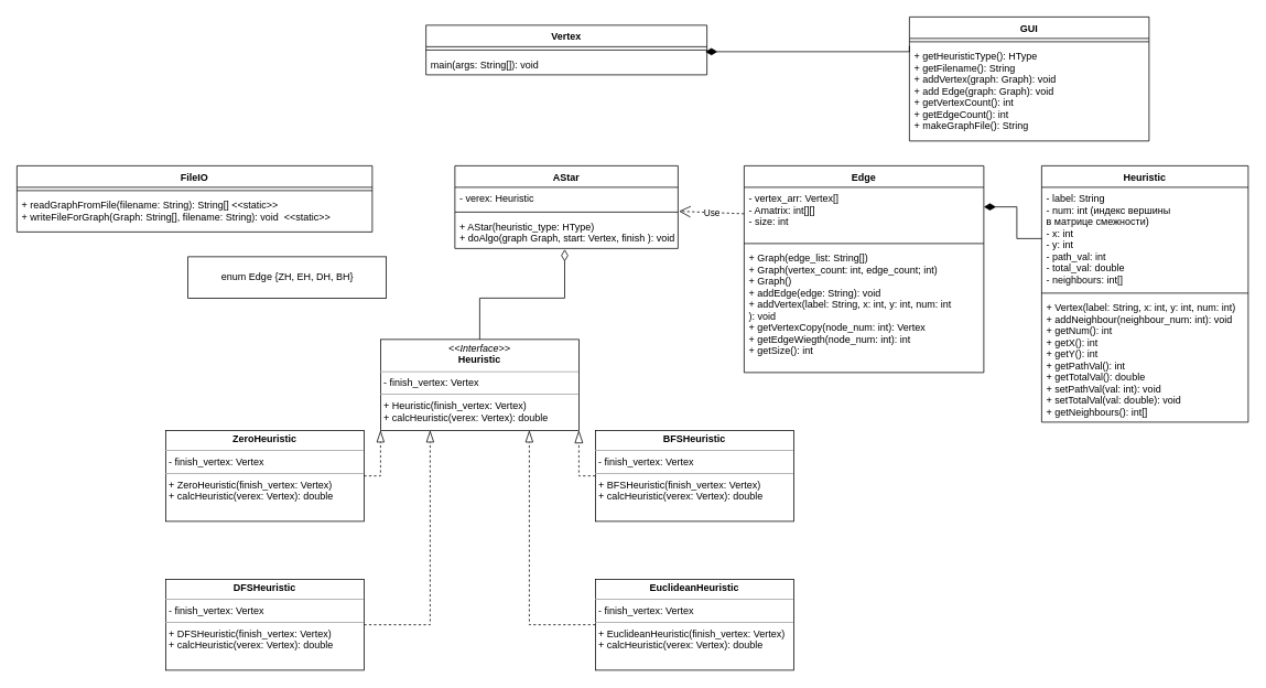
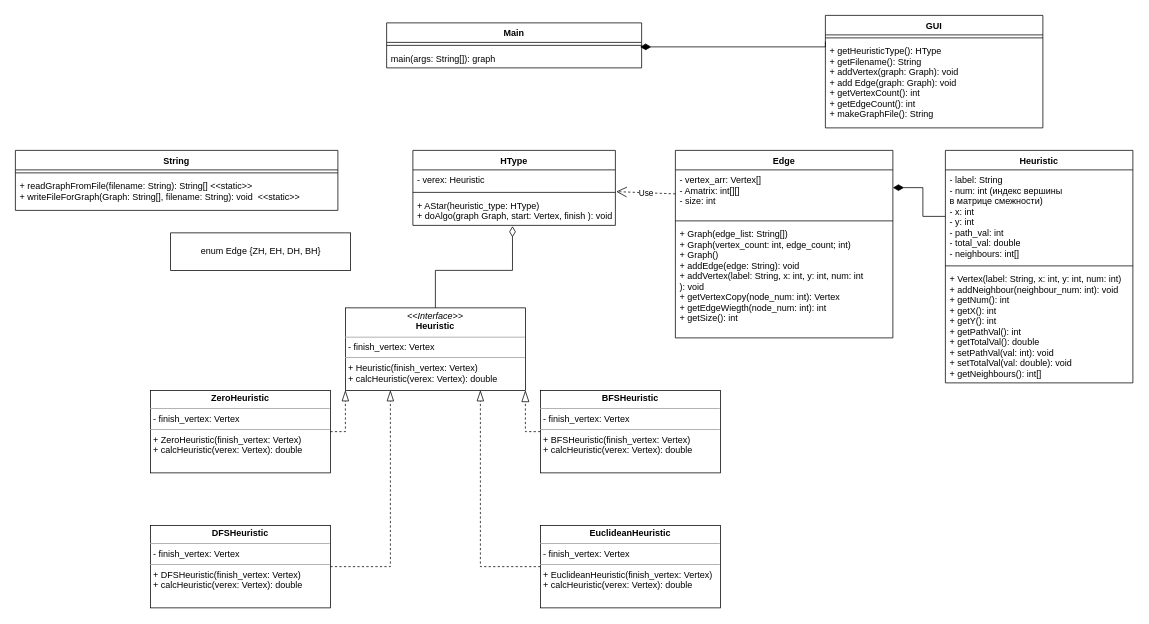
  <mxCell id="0" />
  <mxCell id="1" parent="0" />
  <mxCell id="2" value="Heuristic" style="swimlane;fontStyle=1;align=center;verticalAlign=top;childLayout=stackLayout;horizontal=1;startSize=26;horizontalStack=0;resizeParent=1;resizeParentMax=0;resizeLast=0;collapsible=1;marginBottom=0;" vertex="1" parent="1"><mxGeometry x="1260" y="200" width="250" height="310" as="geometry" /></mxCell>
  <mxCell id="3" value="- label: String&#10;- num: int (индекс вершины&#10;в матрице смежности)&#10;- x: int&#10;- y: int&#10;- path_val: int&#10;- total_val: double&#10;- neighbours: int[]" style="text;strokeColor=none;fillColor=none;align=left;verticalAlign=top;spacingLeft=4;spacingRight=4;overflow=hidden;rotatable=0;points=[[0,0.5],[1,0.5]];portConstraint=eastwest;" vertex="1" parent="2"><mxGeometry y="26" width="250" height="124" as="geometry" /></mxCell>
  <mxCell id="4" value="" style="line;strokeWidth=1;fillColor=none;align=left;verticalAlign=middle;spacingTop=-1;spacingLeft=3;spacingRight=3;rotatable=0;labelPosition=right;points=[];portConstraint=eastwest;" vertex="1" parent="2"><mxGeometry y="150" width="250" height="8" as="geometry" /></mxCell>
  <mxCell id="5" value="+ Vertex(label: String, x: int, y: int, num: int)&#10;+ addNeighbour(neighbour_num: int): void&#10;+ getNum(): int&#10;+ getX(): int&#10;+ getY(): int&#10;+ getPathVal(): int&#10;+ getTotalVal(): double&#10;+ setPathVal(val: int): void&#10;+ setTotalVal(val: double): void&#10;+ getNeighbours(): int[]" style="text;strokeColor=none;fillColor=none;align=left;verticalAlign=top;spacingLeft=4;spacingRight=4;overflow=hidden;rotatable=0;points=[[0,0.5],[1,0.5]];portConstraint=eastwest;" vertex="1" parent="2"><mxGeometry y="158" width="250" height="152" as="geometry" /></mxCell>
  <mxCell id="6" value="Edge" style="swimlane;fontStyle=1;align=center;verticalAlign=top;childLayout=stackLayout;horizontal=1;startSize=26;horizontalStack=0;resizeParent=1;resizeParentMax=0;resizeLast=0;collapsible=1;marginBottom=0;" vertex="1" parent="1"><mxGeometry x="900" y="200" width="290" height="250" as="geometry" /></mxCell>
  <mxCell id="7" value="- vertex_arr: Vertex[]&#10;- Amatrix: int[][]&#10;- size: int" style="text;strokeColor=none;fillColor=none;align=left;verticalAlign=top;spacingLeft=4;spacingRight=4;overflow=hidden;rotatable=0;points=[[0,0.5],[1,0.5]];portConstraint=eastwest;" vertex="1" parent="6"><mxGeometry y="26" width="290" height="64" as="geometry" /></mxCell>
  <mxCell id="8" value="" style="line;strokeWidth=1;fillColor=none;align=left;verticalAlign=middle;spacingTop=-1;spacingLeft=3;spacingRight=3;rotatable=0;labelPosition=right;points=[];portConstraint=eastwest;" vertex="1" parent="6"><mxGeometry y="90" width="290" height="8" as="geometry" /></mxCell>
  <mxCell id="9" value="+ Graph(edge_list: String[])&#10;+ Graph(vertex_count: int, edge_count; int)&#10;+ Graph()&#10;+ addEdge(edge: String): void&#10;+ addVertex(label: String, x: int, y: int, num: int&#10;): void&#10;+ getVertexCopy(node_num: int): Vertex&#10;+ getEdgeWiegth(node_num: int): int&#10;+ getSize(): int&#10;" style="text;strokeColor=none;fillColor=none;align=left;verticalAlign=top;spacingLeft=4;spacingRight=4;overflow=hidden;rotatable=0;points=[[0,0.5],[1,0.5]];portConstraint=eastwest;" vertex="1" parent="6"><mxGeometry y="98" width="290" height="152" as="geometry" /></mxCell>
- <mxCell id="10" value="AStar" style="swimlane;fontStyle=1;align=center;verticalAlign=top;childLayout=stackLayout;horizontal=1;startSize=26;horizontalStack=0;resizeParent=1;resizeParentMax=0;resizeLast=0;collapsible=1;marginBottom=0;" vertex="1" parent="1"><mxGeometry x="550" y="200" width="270" height="100" as="geometry" /></mxCell>
+ <mxCell id="10" value="HType" style="swimlane;fontStyle=1;align=center;verticalAlign=top;childLayout=stackLayout;horizontal=1;startSize=26;horizontalStack=0;resizeParent=1;resizeParentMax=0;resizeLast=0;collapsible=1;marginBottom=0;" vertex="1" parent="1"><mxGeometry x="550" y="200" width="270" height="100" as="geometry" /></mxCell>
  <mxCell id="11" value="- verex: Heuristic" style="text;strokeColor=none;fillColor=none;align=left;verticalAlign=top;spacingLeft=4;spacingRight=4;overflow=hidden;rotatable=0;points=[[0,0.5],[1,0.5]];portConstraint=eastwest;" vertex="1" parent="10"><mxGeometry y="26" width="270" height="26" as="geometry" /></mxCell>
  <mxCell id="12" value="" style="line;strokeWidth=1;fillColor=none;align=left;verticalAlign=middle;spacingTop=-1;spacingLeft=3;spacingRight=3;rotatable=0;labelPosition=right;points=[];portConstraint=eastwest;" vertex="1" parent="10"><mxGeometry y="52" width="270" height="8" as="geometry" /></mxCell>
  <mxCell id="13" value="+ AStar(heuristic_type: HType)&#10;+ doAlgo(graph Graph, start: Vertex, finish ): void" style="text;strokeColor=none;fillColor=none;align=left;verticalAlign=top;spacingLeft=4;spacingRight=4;overflow=hidden;rotatable=0;points=[[0,0.5],[1,0.5]];portConstraint=eastwest;" vertex="1" parent="10"><mxGeometry y="60" width="270" height="40" as="geometry" /></mxCell>
  <mxCell id="14" style="edgeStyle=orthogonalEdgeStyle;rounded=0;orthogonalLoop=1;jettySize=auto;html=1;exitX=0.5;exitY=0;exitDx=0;exitDy=0;entryX=0.492;entryY=1.025;entryDx=0;entryDy=0;entryPerimeter=0;endArrow=diamondThin;endFill=0;endSize=12;startSize=6;" edge="1" parent="1" source="15" target="13"><mxGeometry relative="1" as="geometry" /></mxCell>
  <mxCell id="15" value="&lt;p style=&quot;margin: 0px ; margin-top: 4px ; text-align: center&quot;&gt;&lt;i&gt;&amp;lt;&amp;lt;Interface&amp;gt;&amp;gt;&lt;/i&gt;&lt;br&gt;&lt;span style=&quot;font-weight: 700&quot;&gt;Heuristic&lt;/span&gt;&lt;br&gt;&lt;/p&gt;&lt;hr size=&quot;1&quot;&gt;&lt;p style=&quot;margin: 0px ; margin-left: 4px&quot;&gt;- finish_vertex: Vertex&lt;br&gt;&lt;/p&gt;&lt;hr size=&quot;1&quot;&gt;&lt;p style=&quot;margin: 0px ; margin-left: 4px&quot;&gt;+ Heuristic(finish_vertex: Vertex)&lt;br style=&quot;padding: 0px ; margin: 0px&quot;&gt;+ calcHeuristic(verex: Vertex): double&lt;br&gt;&lt;/p&gt;" style="verticalAlign=top;align=left;overflow=fill;fontSize=12;fontFamily=Helvetica;html=1;" vertex="1" parent="1"><mxGeometry x="460" y="410" width="240" height="110" as="geometry" /></mxCell>
  <mxCell id="16" style="edgeStyle=orthogonalEdgeStyle;rounded=0;orthogonalLoop=1;jettySize=auto;html=1;exitX=0;exitY=0.5;exitDx=0;exitDy=0;entryX=0.75;entryY=1;entryDx=0;entryDy=0;dashed=1;endArrow=blockThin;endFill=0;endSize=12;" edge="1" parent="1" source="17" target="15"><mxGeometry relative="1" as="geometry" /></mxCell>
  <mxCell id="17" value="&lt;p style=&quot;margin: 0px ; margin-top: 4px ; text-align: center&quot;&gt;&lt;b&gt;EuclideanHeuristic&lt;/b&gt;&lt;/p&gt;&lt;hr size=&quot;1&quot;&gt;&lt;p style=&quot;margin: 0px ; margin-left: 4px&quot;&gt;- finish_vertex: Vertex&lt;br&gt;&lt;/p&gt;&lt;hr size=&quot;1&quot;&gt;&lt;p style=&quot;margin: 0px ; margin-left: 4px&quot;&gt;+ EuclideanHeuristic(finish_vertex: Vertex)&lt;br style=&quot;padding: 0px ; margin: 0px&quot;&gt;+ calcHeuristic(verex: Vertex): double&lt;br&gt;&lt;/p&gt;" style="verticalAlign=top;align=left;overflow=fill;fontSize=12;fontFamily=Helvetica;html=1;" vertex="1" parent="1"><mxGeometry x="720" y="700" width="240" height="110" as="geometry" /></mxCell>
  <mxCell id="18" style="edgeStyle=orthogonalEdgeStyle;rounded=0;orthogonalLoop=1;jettySize=auto;html=1;exitX=1;exitY=0.5;exitDx=0;exitDy=0;entryX=0;entryY=1;entryDx=0;entryDy=0;dashed=1;endArrow=blockThin;endFill=0;endSize=12;" edge="1" parent="1" source="19" target="15"><mxGeometry relative="1" as="geometry" /></mxCell>
  <mxCell id="19" value="&lt;p style=&quot;margin: 0px ; margin-top: 4px ; text-align: center&quot;&gt;&lt;b&gt;ZeroHeuristic&lt;/b&gt;&lt;/p&gt;&lt;hr size=&quot;1&quot;&gt;&lt;p style=&quot;margin: 0px ; margin-left: 4px&quot;&gt;- finish_vertex: Vertex&lt;br&gt;&lt;/p&gt;&lt;hr size=&quot;1&quot;&gt;&lt;p style=&quot;margin: 0px ; margin-left: 4px&quot;&gt;+ ZeroHeuristic(finish_vertex: Vertex)&lt;br style=&quot;padding: 0px ; margin: 0px&quot;&gt;+ calcHeuristic(verex: Vertex): double&lt;br&gt;&lt;/p&gt;" style="verticalAlign=top;align=left;overflow=fill;fontSize=12;fontFamily=Helvetica;html=1;" vertex="1" parent="1"><mxGeometry x="200" y="520" width="240" height="110" as="geometry" /></mxCell>
  <mxCell id="20" style="edgeStyle=orthogonalEdgeStyle;rounded=0;orthogonalLoop=1;jettySize=auto;html=1;exitX=1;exitY=0.5;exitDx=0;exitDy=0;entryX=0.25;entryY=1;entryDx=0;entryDy=0;dashed=1;endArrow=blockThin;endFill=0;endSize=12;" edge="1" parent="1" source="21" target="15"><mxGeometry relative="1" as="geometry" /></mxCell>
  <mxCell id="21" value="&lt;p style=&quot;margin: 0px ; margin-top: 4px ; text-align: center&quot;&gt;&lt;b&gt;DFSHeuristic&lt;/b&gt;&lt;/p&gt;&lt;hr size=&quot;1&quot;&gt;&lt;p style=&quot;margin: 0px ; margin-left: 4px&quot;&gt;- finish_vertex: Vertex&lt;br&gt;&lt;/p&gt;&lt;hr size=&quot;1&quot;&gt;&lt;p style=&quot;margin: 0px ; margin-left: 4px&quot;&gt;+ DFSHeuristic(finish_vertex: Vertex)&lt;br style=&quot;padding: 0px ; margin: 0px&quot;&gt;+ calcHeuristic(verex: Vertex): double&lt;br&gt;&lt;/p&gt;" style="verticalAlign=top;align=left;overflow=fill;fontSize=12;fontFamily=Helvetica;html=1;" vertex="1" parent="1"><mxGeometry x="200" y="700" width="240" height="110" as="geometry" /></mxCell>
  <mxCell id="22" style="edgeStyle=orthogonalEdgeStyle;rounded=0;orthogonalLoop=1;jettySize=auto;html=1;exitX=0;exitY=0.5;exitDx=0;exitDy=0;entryX=1;entryY=1;entryDx=0;entryDy=0;dashed=1;endArrow=blockThin;endFill=0;endSize=13;" edge="1" parent="1" source="23" target="15"><mxGeometry relative="1" as="geometry" /></mxCell>
  <mxCell id="23" value="&lt;p style=&quot;margin: 0px ; margin-top: 4px ; text-align: center&quot;&gt;&lt;b&gt;BFSHeuristic&lt;/b&gt;&lt;/p&gt;&lt;hr size=&quot;1&quot;&gt;&lt;p style=&quot;margin: 0px ; margin-left: 4px&quot;&gt;- finish_vertex: Vertex&lt;br&gt;&lt;/p&gt;&lt;hr size=&quot;1&quot;&gt;&lt;p style=&quot;margin: 0px ; margin-left: 4px&quot;&gt;+ BFSHeuristic(finish_vertex: Vertex)&lt;br style=&quot;padding: 0px ; margin: 0px&quot;&gt;+ calcHeuristic(verex: Vertex): double&lt;br&gt;&lt;/p&gt;" style="verticalAlign=top;align=left;overflow=fill;fontSize=12;fontFamily=Helvetica;html=1;" vertex="1" parent="1"><mxGeometry x="720" y="520" width="240" height="110" as="geometry" /></mxCell>
  <mxCell id="24" style="edgeStyle=orthogonalEdgeStyle;rounded=0;orthogonalLoop=1;jettySize=auto;html=1;exitX=0;exitY=0.5;exitDx=0;exitDy=0;entryX=1;entryY=0.37;entryDx=0;entryDy=0;entryPerimeter=0;endArrow=diamondThin;endFill=1;startSize=6;endSize=12;" edge="1" parent="1" source="3" target="7"><mxGeometry relative="1" as="geometry" /></mxCell>
  <mxCell id="25" value="Use" style="endArrow=open;endSize=12;dashed=1;html=1;exitX=0;exitY=0.5;exitDx=0;exitDy=0;entryX=1.004;entryY=1.115;entryDx=0;entryDy=0;entryPerimeter=0;" edge="1" parent="1" source="7" target="11"><mxGeometry width="160" relative="1" as="geometry"><mxPoint x="830" y="430" as="sourcePoint" /><mxPoint x="807" y="255" as="targetPoint" /></mxGeometry></mxCell>
- <mxCell id="26" value="Vertex" style="swimlane;fontStyle=1;align=center;verticalAlign=top;childLayout=stackLayout;horizontal=1;startSize=26;horizontalStack=0;resizeParent=1;resizeParentMax=0;resizeLast=0;collapsible=1;marginBottom=0;" vertex="1" parent="1"><mxGeometry x="515" y="30" width="340" height="60" as="geometry" /></mxCell>
+ <mxCell id="26" value="Main" style="swimlane;fontStyle=1;align=center;verticalAlign=top;childLayout=stackLayout;horizontal=1;startSize=26;horizontalStack=0;resizeParent=1;resizeParentMax=0;resizeLast=0;collapsible=1;marginBottom=0;" vertex="1" parent="1"><mxGeometry x="515" y="30" width="340" height="60" as="geometry" /></mxCell>
  <mxCell id="27" value="" style="line;strokeWidth=1;fillColor=none;align=left;verticalAlign=middle;spacingTop=-1;spacingLeft=3;spacingRight=3;rotatable=0;labelPosition=right;points=[];portConstraint=eastwest;" vertex="1" parent="26"><mxGeometry y="26" width="340" height="8" as="geometry" /></mxCell>
- <mxCell id="28" value="main(args: String[]): void" style="text;strokeColor=none;fillColor=none;align=left;verticalAlign=top;spacingLeft=4;spacingRight=4;overflow=hidden;rotatable=0;points=[[0,0.5],[1,0.5]];portConstraint=eastwest;" vertex="1" parent="26"><mxGeometry y="34" width="340" height="26" as="geometry" /></mxCell>
- <mxCell id="29" value="FileIO" style="swimlane;fontStyle=1;align=center;verticalAlign=top;childLayout=stackLayout;horizontal=1;startSize=26;horizontalStack=0;resizeParent=1;resizeParentMax=0;resizeLast=0;collapsible=1;marginBottom=0;" vertex="1" parent="1"><mxGeometry x="20" y="200" width="430" height="80" as="geometry" /></mxCell>
+ <mxCell id="28" value="main(args: String[]): graph" style="text;strokeColor=none;fillColor=none;align=left;verticalAlign=top;spacingLeft=4;spacingRight=4;overflow=hidden;rotatable=0;points=[[0,0.5],[1,0.5]];portConstraint=eastwest;" vertex="1" parent="26"><mxGeometry y="34" width="340" height="26" as="geometry" /></mxCell>
+ <mxCell id="29" value="String" style="swimlane;fontStyle=1;align=center;verticalAlign=top;childLayout=stackLayout;horizontal=1;startSize=26;horizontalStack=0;resizeParent=1;resizeParentMax=0;resizeLast=0;collapsible=1;marginBottom=0;" vertex="1" parent="1"><mxGeometry x="20" y="200" width="430" height="80" as="geometry" /></mxCell>
  <mxCell id="30" value="" style="line;strokeWidth=1;fillColor=none;align=left;verticalAlign=middle;spacingTop=-1;spacingLeft=3;spacingRight=3;rotatable=0;labelPosition=right;points=[];portConstraint=eastwest;" vertex="1" parent="29"><mxGeometry y="26" width="430" height="8" as="geometry" /></mxCell>
  <mxCell id="31" value="+ readGraphFromFile(filename: String): String[] &lt;&lt;static&gt;&gt;&#10;+ writeFileForGraph(Graph: String[], filename: String): void  &lt;&lt;static&gt;&gt;" style="text;strokeColor=none;fillColor=none;align=left;verticalAlign=top;spacingLeft=4;spacingRight=4;overflow=hidden;rotatable=0;points=[[0,0.5],[1,0.5]];portConstraint=eastwest;" vertex="1" parent="29"><mxGeometry y="34" width="430" height="46" as="geometry" /></mxCell>
  <mxCell id="32" value="enum Edge {ZH, EH, DH, BH}" style="html=1;" vertex="1" parent="1"><mxGeometry x="227" y="310" width="240" height="50" as="geometry" /></mxCell>
  <mxCell id="33" value="GUI" style="swimlane;fontStyle=1;align=center;verticalAlign=top;childLayout=stackLayout;horizontal=1;startSize=26;horizontalStack=0;resizeParent=1;resizeParentMax=0;resizeLast=0;collapsible=1;marginBottom=0;" vertex="1" parent="1"><mxGeometry x="1100" y="20" width="290" height="150" as="geometry" /></mxCell>
  <mxCell id="34" value="" style="line;strokeWidth=1;fillColor=none;align=left;verticalAlign=middle;spacingTop=-1;spacingLeft=3;spacingRight=3;rotatable=0;labelPosition=right;points=[];portConstraint=eastwest;" vertex="1" parent="33"><mxGeometry y="26" width="290" height="8" as="geometry" /></mxCell>
  <mxCell id="35" value="+ getHeuristicType(): HType&#10;+ getFilename(): String&#10;+ addVertex(graph: Graph): void&#10;+ add Edge(graph: Graph): void&#10;+ getVertexCount(): int&#10;+ getEdgeCount(): int&#10;+ makeGraphFile(): String" style="text;strokeColor=none;fillColor=none;align=left;verticalAlign=top;spacingLeft=4;spacingRight=4;overflow=hidden;rotatable=0;points=[[0,0.5],[1,0.5]];portConstraint=eastwest;" vertex="1" parent="33"><mxGeometry y="34" width="290" height="116" as="geometry" /></mxCell>
  <mxCell id="36" value="" style="edgeStyle=orthogonalEdgeStyle;rounded=0;orthogonalLoop=1;jettySize=auto;html=1;entryX=0.994;entryY=-0.077;entryDx=0;entryDy=0;entryPerimeter=0;exitX=0;exitY=0.009;exitDx=0;exitDy=0;exitPerimeter=0;endArrow=diamondThin;endFill=1;endSize=12;" edge="1" parent="1" source="35" target="28"><mxGeometry relative="1" as="geometry"><mxPoint x="1070" y="77" as="sourcePoint" /><mxPoint x="990.02" y="30.002" as="targetPoint" /><Array as="points"><mxPoint x="1100" y="62" /></Array></mxGeometry></mxCell>
